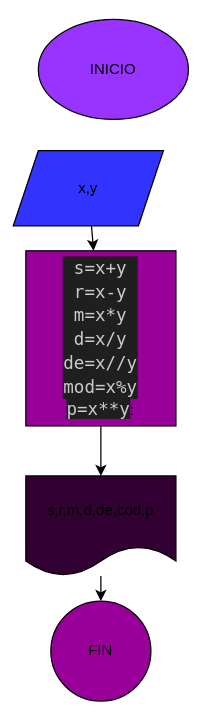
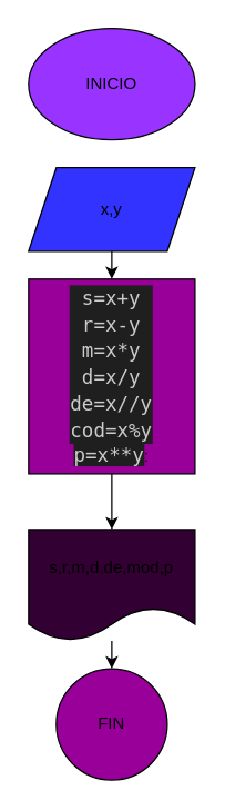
  <mxCell id="0" />
  <mxCell id="1" parent="0" />
- <mxCell id="2" value="INICIO" style="ellipse;whiteSpace=wrap;html=1;fillColor=#9933FF;" vertex="1" parent="1"><mxGeometry x="30" y="15" width="120" height="80" as="geometry" /></mxCell>
+ <mxCell id="2" value="INICIO" style="ellipse;whiteSpace=wrap;html=1;fillColor=#9933FF;" vertex="1" parent="1"><mxGeometry x="20" width="120" height="80" as="geometry" y="20" /></mxCell>
  <mxCell id="3" value="" style="edgeStyle=none;html=1;" edge="1" parent="1" source="4" target="6"><mxGeometry relative="1" as="geometry" /></mxCell>
- <mxCell id="4" value="x,y" style="shape=parallelogram;perimeter=parallelogramPerimeter;whiteSpace=wrap;html=1;fixedSize=1;fillColor=#3333FF;" vertex="1" parent="1"><mxGeometry x="10" y="120" width="120" height="60" as="geometry" /></mxCell>
+ <mxCell id="4" value="x,y" style="shape=parallelogram;perimeter=parallelogramPerimeter;whiteSpace=wrap;html=1;fixedSize=1;fillColor=#3333FF;" vertex="1" parent="1"><mxGeometry x="20" y="120" width="120" height="60" as="geometry" /></mxCell>
  <mxCell id="5" value="" style="edgeStyle=none;html=1;" edge="1" parent="1" source="6" target="8"><mxGeometry relative="1" as="geometry" /></mxCell>
- <mxCell id="6" value="&lt;div style=&quot;color: rgb(204, 204, 204); background-color: rgb(31, 31, 31); font-family: &amp;quot;Droid Sans Mono&amp;quot;, &amp;quot;monospace&amp;quot;, monospace; font-size: 14px; line-height: 19px;&quot;&gt;&lt;div&gt;s=x+y&lt;/div&gt;&lt;div&gt;r=x-y&lt;/div&gt;&lt;div&gt;m=x*y&lt;/div&gt;&lt;div&gt;d=x/y&lt;/div&gt;&lt;div&gt;de=x//y&lt;/div&gt;&lt;div&gt;mod=x%y&lt;/div&gt;&lt;/div&gt;&lt;span style=&quot;background-color: rgb(31, 31, 31); color: rgb(204, 204, 204); font-family: &amp;quot;Droid Sans Mono&amp;quot;, &amp;quot;monospace&amp;quot;, monospace; font-size: 14px;&quot;&gt;p=x**y&lt;/span&gt;:" style="whiteSpace=wrap;html=1;fillColor=#990099;" vertex="1" parent="1"><mxGeometry x="20" y="200" width="120" height="140" as="geometry" /></mxCell>
+ <mxCell id="6" value="&lt;div style=&quot;color: rgb(204, 204, 204); background-color: rgb(31, 31, 31); font-family: &amp;quot;Droid Sans Mono&amp;quot;, &amp;quot;monospace&amp;quot;, monospace; font-size: 14px; line-height: 19px;&quot;&gt;&lt;div&gt;s=x+y&lt;/div&gt;&lt;div&gt;r=x-y&lt;/div&gt;&lt;div&gt;m=x*y&lt;/div&gt;&lt;div&gt;d=x/y&lt;/div&gt;&lt;div&gt;de=x//y&lt;/div&gt;&lt;div&gt;cod=x%y&lt;/div&gt;&lt;/div&gt;&lt;span style=&quot;background-color: rgb(31, 31, 31); color: rgb(204, 204, 204); font-family: &amp;quot;Droid Sans Mono&amp;quot;, &amp;quot;monospace&amp;quot;, monospace; font-size: 14px;&quot;&gt;p=x**y&lt;/span&gt;:" style="whiteSpace=wrap;html=1;fillColor=#990099;" vertex="1" parent="1"><mxGeometry x="20" y="200" width="120" height="140" as="geometry" /></mxCell>
  <mxCell id="7" value="" style="edgeStyle=none;html=1;" edge="1" parent="1" source="8" target="9"><mxGeometry relative="1" as="geometry" /></mxCell>
- <mxCell id="8" value="s,r,m,d,de,cod,p" style="shape=document;whiteSpace=wrap;html=1;boundedLbl=1;fillColor=#330033;" vertex="1" parent="1"><mxGeometry x="20" y="380" width="120" height="80" as="geometry" /></mxCell>
+ <mxCell id="8" value="s,r,m,d,de,mod,p" style="shape=document;whiteSpace=wrap;html=1;boundedLbl=1;fillColor=#330033;" vertex="1" parent="1"><mxGeometry x="20" y="380" width="120" height="80" as="geometry" /></mxCell>
  <mxCell id="9" value="FIN" style="ellipse;whiteSpace=wrap;html=1;fillColor=#990099;" vertex="1" parent="1"><mxGeometry x="40" y="480" width="80" height="80" as="geometry" /></mxCell>
